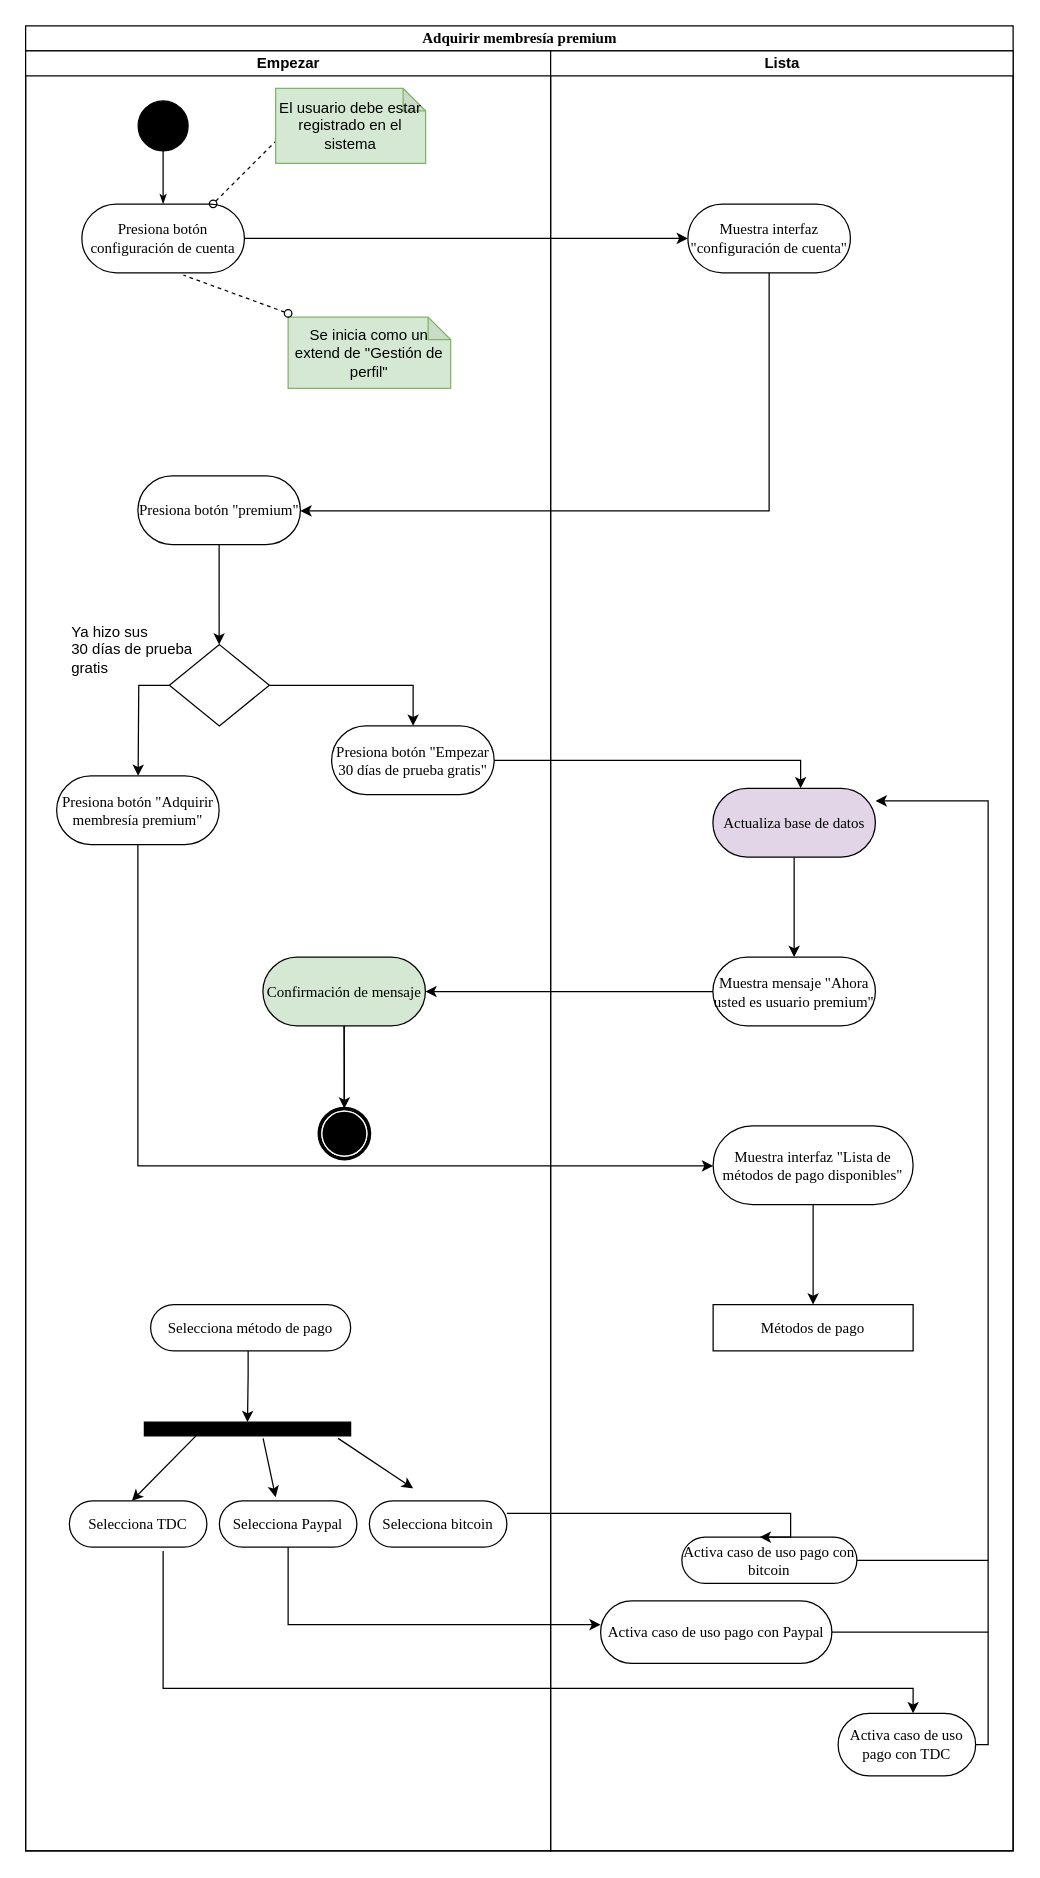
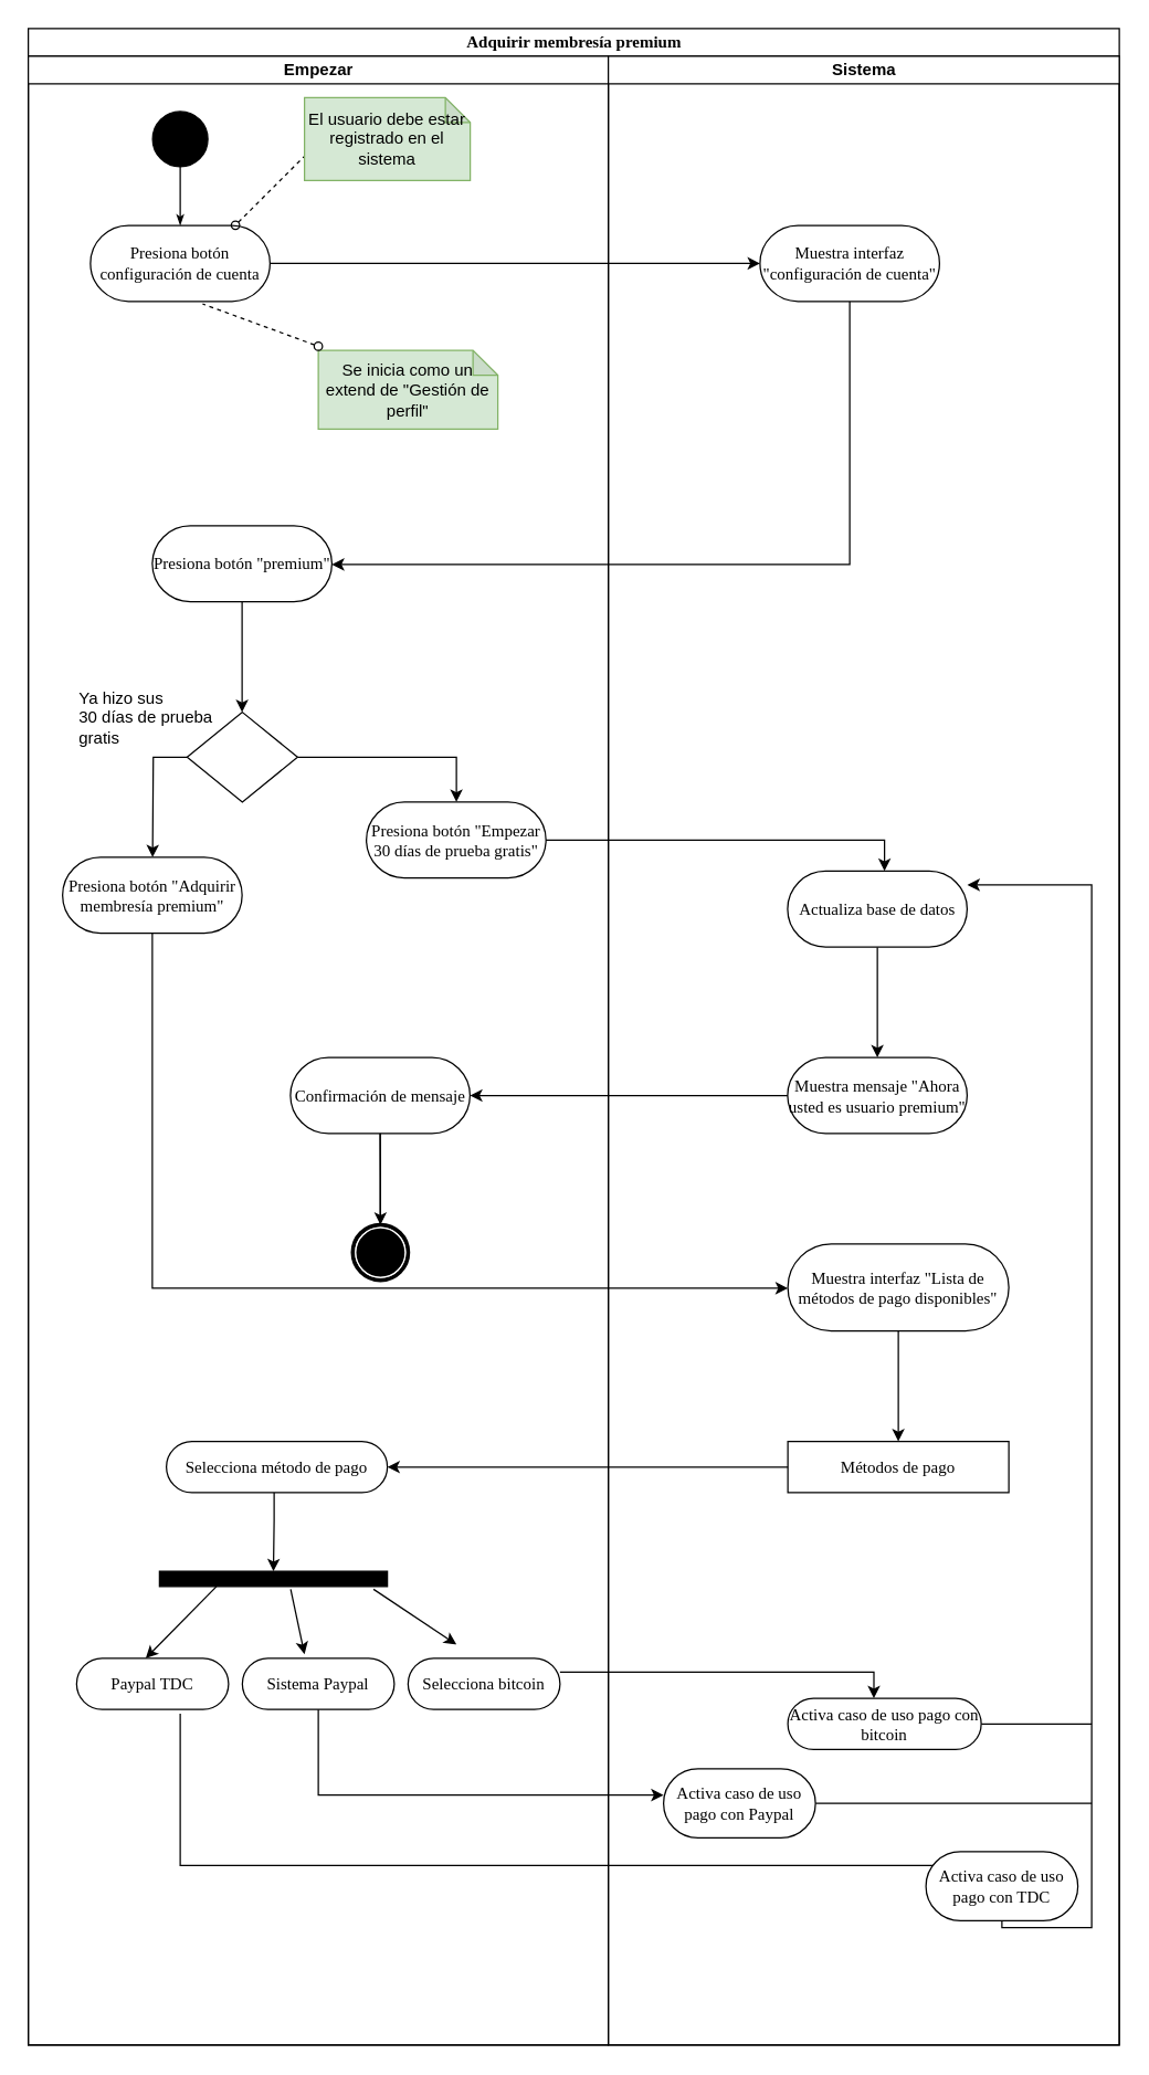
  <mxCell id="0" />
  <mxCell id="1" parent="0" />
  <mxCell id="2" value="Adquirir membresía premium" style="swimlane;html=1;childLayout=stackLayout;startSize=20;rounded=0;shadow=0;comic=0;labelBackgroundColor=none;strokeColor=#000000;strokeWidth=1;fillColor=#ffffff;fontFamily=Verdana;fontSize=12;fontColor=#000000;align=center;" parent="1" vertex="1"><mxGeometry x="20" y="20" width="790" height="1460" as="geometry" /></mxCell>
  <mxCell id="3" value="Empezar" style="swimlane;html=1;startSize=20;" parent="2" vertex="1"><mxGeometry y="20" width="420" height="1440" as="geometry" /></mxCell>
  <mxCell id="4" value="" style="edgeStyle=orthogonalEdgeStyle;rounded=0;orthogonalLoop=1;jettySize=auto;html=1;" edge="1" parent="3" source="5"><mxGeometry relative="1" as="geometry"><mxPoint x="154.818" y="475" as="targetPoint" /></mxGeometry></mxCell>
  <mxCell id="5" value="Presiona botón &quot;premium&quot;" style="rounded=1;whiteSpace=wrap;html=1;shadow=0;comic=0;labelBackgroundColor=none;strokeColor=#000000;strokeWidth=1;fillColor=#ffffff;fontFamily=Verdana;fontSize=12;fontColor=#000000;align=center;arcSize=50;" vertex="1" parent="3"><mxGeometry x="89.818" y="340" width="130" height="55" as="geometry" /></mxCell>
  <mxCell id="6" value="" style="edgeStyle=orthogonalEdgeStyle;rounded=0;orthogonalLoop=1;jettySize=auto;html=1;" edge="1" parent="3" source="8"><mxGeometry relative="1" as="geometry"><mxPoint x="90" y="580" as="targetPoint" /></mxGeometry></mxCell>
  <mxCell id="7" value="" style="edgeStyle=orthogonalEdgeStyle;rounded=0;orthogonalLoop=1;jettySize=auto;html=1;" edge="1" parent="3" source="8"><mxGeometry relative="1" as="geometry"><mxPoint x="310" y="540" as="targetPoint" /><Array as="points"><mxPoint x="310" y="508" /></Array></mxGeometry></mxCell>
  <mxCell id="8" value="" style="rhombus;whiteSpace=wrap;html=1;" vertex="1" parent="3"><mxGeometry x="115" y="475" width="80" height="65" as="geometry" /></mxCell>
  <mxCell id="9" value="Presiona botón &quot;Empezar 30 días de prueba gratis&quot;" style="rounded=1;whiteSpace=wrap;html=1;shadow=0;comic=0;labelBackgroundColor=none;strokeColor=#000000;strokeWidth=1;fillColor=#ffffff;fontFamily=Verdana;fontSize=12;fontColor=#000000;align=center;arcSize=50;" vertex="1" parent="3"><mxGeometry x="244.818" y="540" width="130" height="55" as="geometry" /></mxCell>
  <mxCell id="10" value="" style="edgeStyle=orthogonalEdgeStyle;rounded=0;orthogonalLoop=1;jettySize=auto;html=1;endArrow=classic;endFill=1;" edge="1" parent="3" source="11"><mxGeometry relative="1" as="geometry"><mxPoint x="254.818" y="860" as="targetPoint" /></mxGeometry></mxCell>
- <mxCell id="11" value="Confirmación de mensaje" style="rounded=1;whiteSpace=wrap;html=1;shadow=0;comic=0;labelBackgroundColor=none;strokeColor=#000000;strokeWidth=1;fillColor=#d5e8d4;fontFamily=Verdana;fontSize=12;fontColor=#000000;align=center;arcSize=50;" vertex="1" parent="3"><mxGeometry x="189.818" y="725" width="130" height="55" as="geometry" /></mxCell>
+ <mxCell id="11" value="Confirmación de mensaje" style="rounded=1;whiteSpace=wrap;html=1;shadow=0;comic=0;labelBackgroundColor=none;strokeColor=#000000;strokeWidth=1;fillColor=#ffffff;fontFamily=Verdana;fontSize=12;fontColor=#000000;align=center;arcSize=50;" vertex="1" parent="3"><mxGeometry x="189.818" y="725" width="130" height="55" as="geometry" /></mxCell>
  <mxCell id="12" value="Presiona botón &quot;Adquirir membresía premium&quot;" style="rounded=1;whiteSpace=wrap;html=1;shadow=0;comic=0;labelBackgroundColor=none;strokeColor=#000000;strokeWidth=1;fillColor=#ffffff;fontFamily=Verdana;fontSize=12;fontColor=#000000;align=center;arcSize=50;" vertex="1" parent="3"><mxGeometry x="24.818" y="580" width="130" height="55" as="geometry" /></mxCell>
  <mxCell id="13" value="" style="edgeStyle=orthogonalEdgeStyle;rounded=0;orthogonalLoop=1;jettySize=auto;html=1;entryX=0.5;entryY=0;entryDx=0;entryDy=0;" edge="1" parent="3" source="14" target="15"><mxGeometry relative="1" as="geometry"><mxPoint x="180" y="1090" as="targetPoint" /><Array as="points"><mxPoint x="178" y="1060" /><mxPoint x="178" y="1060" /></Array></mxGeometry></mxCell>
  <mxCell id="14" value="Selecciona método de pago" style="rounded=1;whiteSpace=wrap;html=1;shadow=0;comic=0;labelBackgroundColor=none;strokeColor=#000000;strokeWidth=1;fillColor=#ffffff;fontFamily=Verdana;fontSize=12;fontColor=#000000;align=center;arcSize=50;" vertex="1" parent="3"><mxGeometry x="100" y="1003" width="160" height="37" as="geometry" /></mxCell>
  <mxCell id="15" value="" style="whiteSpace=wrap;html=1;rounded=0;fillColor=#000000;" vertex="1" parent="3"><mxGeometry x="95" y="1097" width="165" height="11" as="geometry" /></mxCell>
- <mxCell id="16" value="Selecciona TDC" style="rounded=1;whiteSpace=wrap;html=1;shadow=0;comic=0;labelBackgroundColor=none;strokeColor=#000000;strokeWidth=1;fillColor=#ffffff;fontFamily=Verdana;fontSize=12;fontColor=#000000;align=center;arcSize=50;" vertex="1" parent="3"><mxGeometry x="35" y="1160" width="110" height="37" as="geometry" /></mxCell>
- <mxCell id="17" value="Selecciona Paypal" style="rounded=1;whiteSpace=wrap;html=1;shadow=0;comic=0;labelBackgroundColor=none;strokeColor=#000000;strokeWidth=1;fillColor=#ffffff;fontFamily=Verdana;fontSize=12;fontColor=#000000;align=center;arcSize=50;" vertex="1" parent="3"><mxGeometry x="155" y="1160" width="110" height="37" as="geometry" /></mxCell>
+ <mxCell id="16" value="Paypal TDC" style="rounded=1;whiteSpace=wrap;html=1;shadow=0;comic=0;labelBackgroundColor=none;strokeColor=#000000;strokeWidth=1;fillColor=#ffffff;fontFamily=Verdana;fontSize=12;fontColor=#000000;align=center;arcSize=50;" vertex="1" parent="3"><mxGeometry x="35" y="1160" width="110" height="37" as="geometry" /></mxCell>
+ <mxCell id="17" value="Sistema Paypal" style="rounded=1;whiteSpace=wrap;html=1;shadow=0;comic=0;labelBackgroundColor=none;strokeColor=#000000;strokeWidth=1;fillColor=#ffffff;fontFamily=Verdana;fontSize=12;fontColor=#000000;align=center;arcSize=50;" vertex="1" parent="3"><mxGeometry x="155" y="1160" width="110" height="37" as="geometry" /></mxCell>
  <mxCell id="18" value="Selecciona bitcoin" style="rounded=1;whiteSpace=wrap;html=1;shadow=0;comic=0;labelBackgroundColor=none;strokeColor=#000000;strokeWidth=1;fillColor=#ffffff;fontFamily=Verdana;fontSize=12;fontColor=#000000;align=center;arcSize=50;" vertex="1" parent="3"><mxGeometry x="275" y="1160" width="110" height="37" as="geometry" /></mxCell>
  <mxCell id="19" value="" style="edgeStyle=orthogonalEdgeStyle;rounded=0;orthogonalLoop=1;jettySize=auto;html=1;" edge="1" parent="3"><mxGeometry relative="1" as="geometry"><mxPoint x="110" y="1200" as="sourcePoint" /><mxPoint x="710" y="1330" as="targetPoint" /><Array as="points"><mxPoint x="110" y="1310" /><mxPoint x="710" y="1310" /></Array></mxGeometry></mxCell>
  <mxCell id="20" value="" style="edgeStyle=orthogonalEdgeStyle;rounded=0;orthogonalLoop=1;jettySize=auto;html=1;startArrow=classic;startFill=1;endArrow=none;endFill=0;" edge="1" parent="3" source="21" target="11"><mxGeometry relative="1" as="geometry" /></mxCell>
  <mxCell id="21" value="" style="shape=mxgraph.bpmn.shape;html=1;verticalLabelPosition=bottom;labelBackgroundColor=#ffffff;verticalAlign=top;perimeter=ellipsePerimeter;outline=end;symbol=terminate;rounded=0;shadow=0;comic=0;strokeColor=#000000;strokeWidth=1;fillColor=#ffffff;fontFamily=Verdana;fontSize=12;fontColor=#000000;align=center;" vertex="1" parent="3"><mxGeometry x="235" y="846.182" width="40" height="40" as="geometry" /></mxCell>
- <mxCell id="22" value="Lista" style="swimlane;html=1;startSize=20;" parent="2" vertex="1"><mxGeometry x="420" y="20" width="370" height="1440" as="geometry" /></mxCell>
+ <mxCell id="22" value="Sistema" style="swimlane;html=1;startSize=20;" parent="2" vertex="1"><mxGeometry x="420" y="20" width="370" height="1440" as="geometry" /></mxCell>
  <mxCell id="23" value="" style="edgeStyle=orthogonalEdgeStyle;rounded=0;orthogonalLoop=1;jettySize=auto;html=1;exitX=1;exitY=0.5;exitDx=0;exitDy=0;" edge="1" parent="22" source="9"><mxGeometry relative="1" as="geometry"><mxPoint y="566.818" as="sourcePoint" /><mxPoint x="200" y="590" as="targetPoint" /><Array as="points"><mxPoint x="200" y="568" /></Array></mxGeometry></mxCell>
  <mxCell id="24" value="" style="edgeStyle=orthogonalEdgeStyle;rounded=0;orthogonalLoop=1;jettySize=auto;html=1;" edge="1" parent="22" source="25" target="26"><mxGeometry relative="1" as="geometry" /></mxCell>
- <mxCell id="25" value="Actualiza base de datos" style="rounded=1;whiteSpace=wrap;html=1;shadow=0;comic=0;labelBackgroundColor=none;strokeColor=#000000;strokeWidth=1;fillColor=#e1d5e7;fontFamily=Verdana;fontSize=12;fontColor=#000000;align=center;arcSize=50;" vertex="1" parent="22"><mxGeometry x="129.818" y="590" width="130" height="55" as="geometry" /></mxCell>
+ <mxCell id="25" value="Actualiza base de datos" style="rounded=1;whiteSpace=wrap;html=1;shadow=0;comic=0;labelBackgroundColor=none;strokeColor=#000000;strokeWidth=1;fillColor=#ffffff;fontFamily=Verdana;fontSize=12;fontColor=#000000;align=center;arcSize=50;" vertex="1" parent="22"><mxGeometry x="129.818" y="590" width="130" height="55" as="geometry" /></mxCell>
  <mxCell id="26" value="Muestra mensaje &quot;Ahora usted es usuario premium&quot;" style="rounded=1;whiteSpace=wrap;html=1;shadow=0;comic=0;labelBackgroundColor=none;strokeColor=#000000;strokeWidth=1;fillColor=#ffffff;fontFamily=Verdana;fontSize=12;fontColor=#000000;align=center;arcSize=50;" vertex="1" parent="22"><mxGeometry x="129.818" y="725" width="130" height="55" as="geometry" /></mxCell>
  <mxCell id="27" value="" style="edgeStyle=orthogonalEdgeStyle;rounded=0;orthogonalLoop=1;jettySize=auto;html=1;" edge="1" parent="22" source="28" target="29"><mxGeometry relative="1" as="geometry" /></mxCell>
  <mxCell id="28" value="Muestra interfaz &quot;Lista de métodos de pago disponibles&quot;" style="rounded=1;whiteSpace=wrap;html=1;shadow=0;comic=0;labelBackgroundColor=none;strokeColor=#000000;strokeWidth=1;fillColor=#ffffff;fontFamily=Verdana;fontSize=12;fontColor=#000000;align=center;arcSize=50;" vertex="1" parent="22"><mxGeometry x="130" y="860" width="160" height="63" as="geometry" /></mxCell>
  <mxCell id="29" value="Métodos de pago" style="rounded=0;whiteSpace=wrap;html=1;shadow=0;comic=0;labelBackgroundColor=none;strokeColor=#000000;strokeWidth=1;fillColor=#ffffff;fontFamily=Verdana;fontSize=12;fontColor=#000000;align=center;arcSize=50;" vertex="1" parent="22"><mxGeometry x="130" y="1003" width="160" height="37" as="geometry" /></mxCell>
  <mxCell id="30" value="" style="edgeStyle=orthogonalEdgeStyle;rounded=0;orthogonalLoop=1;jettySize=auto;html=1;endArrow=none;endFill=0;" edge="1" parent="22" source="31"><mxGeometry relative="1" as="geometry"><mxPoint x="350" y="1207.5" as="targetPoint" /></mxGeometry></mxCell>
- <mxCell id="31" value="Activa caso de uso pago con bitcoin" style="rounded=1;whiteSpace=wrap;html=1;shadow=0;comic=0;labelBackgroundColor=none;strokeColor=#000000;strokeWidth=1;fillColor=#ffffff;fontFamily=Verdana;fontSize=12;fontColor=#000000;align=center;arcSize=50;" vertex="1" parent="22"><mxGeometry x="105" y="1189" width="140" height="37" as="geometry" /></mxCell>
+ <mxCell id="31" value="Activa caso de uso pago con bitcoin" style="rounded=1;whiteSpace=wrap;html=1;shadow=0;comic=0;labelBackgroundColor=none;strokeColor=#000000;strokeWidth=1;fillColor=#ffffff;fontFamily=Verdana;fontSize=12;fontColor=#000000;align=center;arcSize=50;" vertex="1" parent="22"><mxGeometry x="130" y="1189" width="140" height="37" as="geometry" /></mxCell>
  <mxCell id="32" value="" style="edgeStyle=orthogonalEdgeStyle;rounded=0;orthogonalLoop=1;jettySize=auto;html=1;endArrow=none;endFill=0;" edge="1" parent="22" source="33"><mxGeometry relative="1" as="geometry"><mxPoint x="350" y="1265" as="targetPoint" /></mxGeometry></mxCell>
- <mxCell id="33" value="Activa caso de uso pago con Paypal" style="rounded=1;whiteSpace=wrap;html=1;shadow=0;comic=0;labelBackgroundColor=none;strokeColor=#000000;strokeWidth=1;fillColor=#ffffff;fontFamily=Verdana;fontSize=12;fontColor=#000000;align=center;arcSize=50;" vertex="1" parent="22"><mxGeometry x="40" y="1240" width="185" height="50" as="geometry" /></mxCell>
+ <mxCell id="33" value="Activa caso de uso pago con Paypal" style="rounded=1;whiteSpace=wrap;html=1;shadow=0;comic=0;labelBackgroundColor=none;strokeColor=#000000;strokeWidth=1;fillColor=#ffffff;fontFamily=Verdana;fontSize=12;fontColor=#000000;align=center;arcSize=50;" vertex="1" parent="22"><mxGeometry x="40" y="1240" width="110" height="50" as="geometry" /></mxCell>
  <mxCell id="34" value="" style="edgeStyle=orthogonalEdgeStyle;rounded=0;orthogonalLoop=1;jettySize=auto;html=1;" edge="1" parent="22" source="35"><mxGeometry relative="1" as="geometry"><mxPoint x="260" y="600" as="targetPoint" /><Array as="points"><mxPoint x="350" y="1355" /><mxPoint x="350" y="600" /></Array></mxGeometry></mxCell>
- <mxCell id="35" value="Activa caso de uso pago con TDC" style="rounded=1;whiteSpace=wrap;html=1;shadow=0;comic=0;labelBackgroundColor=none;strokeColor=#000000;strokeWidth=1;fillColor=#ffffff;fontFamily=Verdana;fontSize=12;fontColor=#000000;align=center;arcSize=50;" vertex="1" parent="22"><mxGeometry x="230" y="1330" width="110" height="50" as="geometry" /></mxCell>
+ <mxCell id="35" value="Activa caso de uso pago con TDC" style="rounded=1;whiteSpace=wrap;html=1;shadow=0;comic=0;labelBackgroundColor=none;strokeColor=#000000;strokeWidth=1;fillColor=#ffffff;fontFamily=Verdana;fontSize=12;fontColor=#000000;align=center;arcSize=50;" vertex="1" parent="22"><mxGeometry x="230" y="1300" width="110" height="50" as="geometry" /></mxCell>
  <mxCell id="36" value="" style="edgeStyle=orthogonalEdgeStyle;rounded=0;orthogonalLoop=1;jettySize=auto;html=1;" edge="1" parent="2" source="26" target="11"><mxGeometry relative="1" as="geometry" /></mxCell>
  <mxCell id="37" value="" style="edgeStyle=orthogonalEdgeStyle;rounded=0;orthogonalLoop=1;jettySize=auto;html=1;" edge="1" parent="2" source="12" target="28"><mxGeometry relative="1" as="geometry"><Array as="points"><mxPoint x="90" y="912" /></Array></mxGeometry></mxCell>
+ <mxCell id="38" value="" style="edgeStyle=orthogonalEdgeStyle;rounded=0;orthogonalLoop=1;jettySize=auto;html=1;" edge="1" parent="2" source="29" target="14"><mxGeometry relative="1" as="geometry" /></mxCell>
  <mxCell id="39" value="" style="edgeStyle=orthogonalEdgeStyle;rounded=0;orthogonalLoop=1;jettySize=auto;html=1;entryX=0.445;entryY=-0.001;entryDx=0;entryDy=0;entryPerimeter=0;" edge="1" parent="2" source="18" target="31"><mxGeometry relative="1" as="geometry"><mxPoint x="385" y="1198.727" as="sourcePoint" /><mxPoint x="600" y="1199" as="targetPoint" /><Array as="points"><mxPoint x="612" y="1190" /></Array></mxGeometry></mxCell>
  <mxCell id="40" value="" style="edgeStyle=orthogonalEdgeStyle;rounded=0;orthogonalLoop=1;jettySize=auto;html=1;" edge="1" parent="2" source="17" target="33"><mxGeometry relative="1" as="geometry"><Array as="points"><mxPoint x="210" y="1279" /></Array></mxGeometry></mxCell>
  <mxCell id="41" value="" style="ellipse;whiteSpace=wrap;html=1;rounded=0;shadow=0;comic=0;labelBackgroundColor=none;strokeColor=#000000;strokeWidth=1;fillColor=#000000;fontFamily=Verdana;fontSize=12;fontColor=#000000;align=center;" vertex="1" parent="1"><mxGeometry x="110" y="80" width="40" height="40" as="geometry" /></mxCell>
  <mxCell id="42" value="Presiona botón configuración de cuenta" style="rounded=1;whiteSpace=wrap;html=1;shadow=0;comic=0;labelBackgroundColor=none;strokeColor=#000000;strokeWidth=1;fillColor=#ffffff;fontFamily=Verdana;fontSize=12;fontColor=#000000;align=center;arcSize=50;" vertex="1" parent="1"><mxGeometry x="65" y="162.5" width="130" height="55" as="geometry" /></mxCell>
  <mxCell id="43" style="edgeStyle=orthogonalEdgeStyle;rounded=0;html=1;labelBackgroundColor=none;startArrow=none;startFill=0;startSize=5;endArrow=classicThin;endFill=1;endSize=5;jettySize=auto;orthogonalLoop=1;strokeColor=#000000;strokeWidth=1;fontFamily=Verdana;fontSize=12;fontColor=#000000;" edge="1" parent="1" source="41" target="42"><mxGeometry relative="1" as="geometry" /></mxCell>
  <mxCell id="44" value="" style="endArrow=none;dashed=1;html=1;startArrow=oval;startFill=0;" edge="1" parent="1"><mxGeometry width="50" height="50" relative="1" as="geometry"><mxPoint x="170" y="162.364" as="sourcePoint" /><mxPoint x="220" y="112.364" as="targetPoint" /></mxGeometry></mxCell>
  <mxCell id="45" value="El usuario debe estar registrado en el sistema" style="shape=note;whiteSpace=wrap;html=1;backgroundOutline=1;darkOpacity=0.05;size=18;fillColor=#d5e8d4;strokeColor=#82b366;" vertex="1" parent="1"><mxGeometry x="220" y="70" width="120" height="60" as="geometry" /></mxCell>
  <mxCell id="46" value="Se inicia como un extend de &quot;Gestión de perfil&quot;" style="shape=note;whiteSpace=wrap;html=1;backgroundOutline=1;darkOpacity=0.05;size=18;fillColor=#d5e8d4;strokeColor=#82b366;" vertex="1" parent="1"><mxGeometry x="230" y="253" width="130" height="57" as="geometry" /></mxCell>
  <mxCell id="47" value="" style="edgeStyle=orthogonalEdgeStyle;rounded=0;orthogonalLoop=1;jettySize=auto;html=1;" edge="1" parent="1" source="48" target="5"><mxGeometry relative="1" as="geometry"><Array as="points"><mxPoint x="615" y="408" /></Array></mxGeometry></mxCell>
  <mxCell id="48" value="Muestra interfaz &quot;configuración de cuenta&quot;" style="rounded=1;whiteSpace=wrap;html=1;shadow=0;comic=0;labelBackgroundColor=none;strokeColor=#000000;strokeWidth=1;fillColor=#ffffff;fontFamily=Verdana;fontSize=12;fontColor=#000000;align=center;arcSize=50;" vertex="1" parent="1"><mxGeometry x="549.818" y="162.5" width="130" height="55" as="geometry" /></mxCell>
  <mxCell id="49" value="" style="edgeStyle=orthogonalEdgeStyle;rounded=0;orthogonalLoop=1;jettySize=auto;html=1;" edge="1" parent="1" source="42" target="48"><mxGeometry relative="1" as="geometry" /></mxCell>
  <mxCell id="50" value="" style="endArrow=none;dashed=1;html=1;startArrow=oval;startFill=0;entryX=0.625;entryY=1.034;entryDx=0;entryDy=0;entryPerimeter=0;" edge="1" parent="1" target="42"><mxGeometry width="50" height="50" relative="1" as="geometry"><mxPoint x="230" y="250" as="sourcePoint" /><mxPoint x="230" y="122.364" as="targetPoint" /><Array as="points" /></mxGeometry></mxCell>
  <mxCell id="51" value="Ya hizo sus&lt;br&gt;30 días de prueba&lt;br&gt;gratis&lt;br&gt;" style="text;html=1;resizable=0;points=[];autosize=1;align=left;verticalAlign=top;spacingTop=-4;" vertex="1" parent="1"><mxGeometry x="55" y="495" width="110" height="40" as="geometry" /></mxCell>
  <mxCell id="52" value="" style="endArrow=classic;html=1;exitX=0.25;exitY=1;exitDx=0;exitDy=0;" edge="1" parent="1" source="15"><mxGeometry width="50" height="50" relative="1" as="geometry"><mxPoint x="-5" y="1340" as="sourcePoint" /><mxPoint x="105" y="1200" as="targetPoint" /></mxGeometry></mxCell>
  <mxCell id="53" value="" style="endArrow=classic;html=1;" edge="1" parent="1"><mxGeometry width="50" height="50" relative="1" as="geometry"><mxPoint x="210" y="1150" as="sourcePoint" /><mxPoint x="220" y="1197" as="targetPoint" /><Array as="points" /></mxGeometry></mxCell>
  <mxCell id="54" value="" style="endArrow=classic;html=1;" edge="1" parent="1"><mxGeometry width="50" height="50" relative="1" as="geometry"><mxPoint x="270" y="1150" as="sourcePoint" /><mxPoint x="330" y="1190" as="targetPoint" /></mxGeometry></mxCell>
